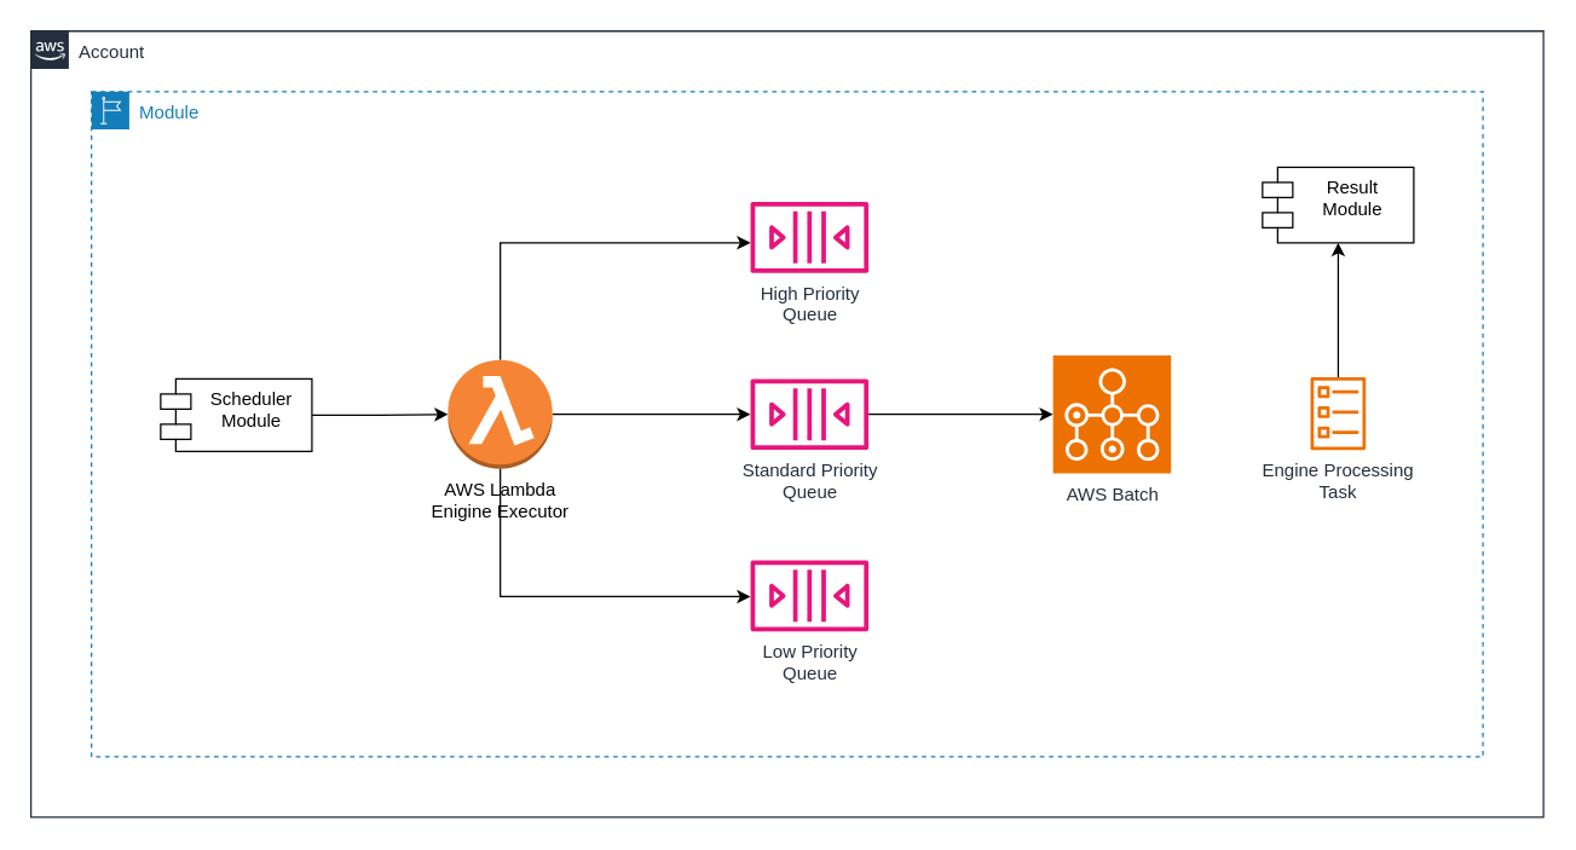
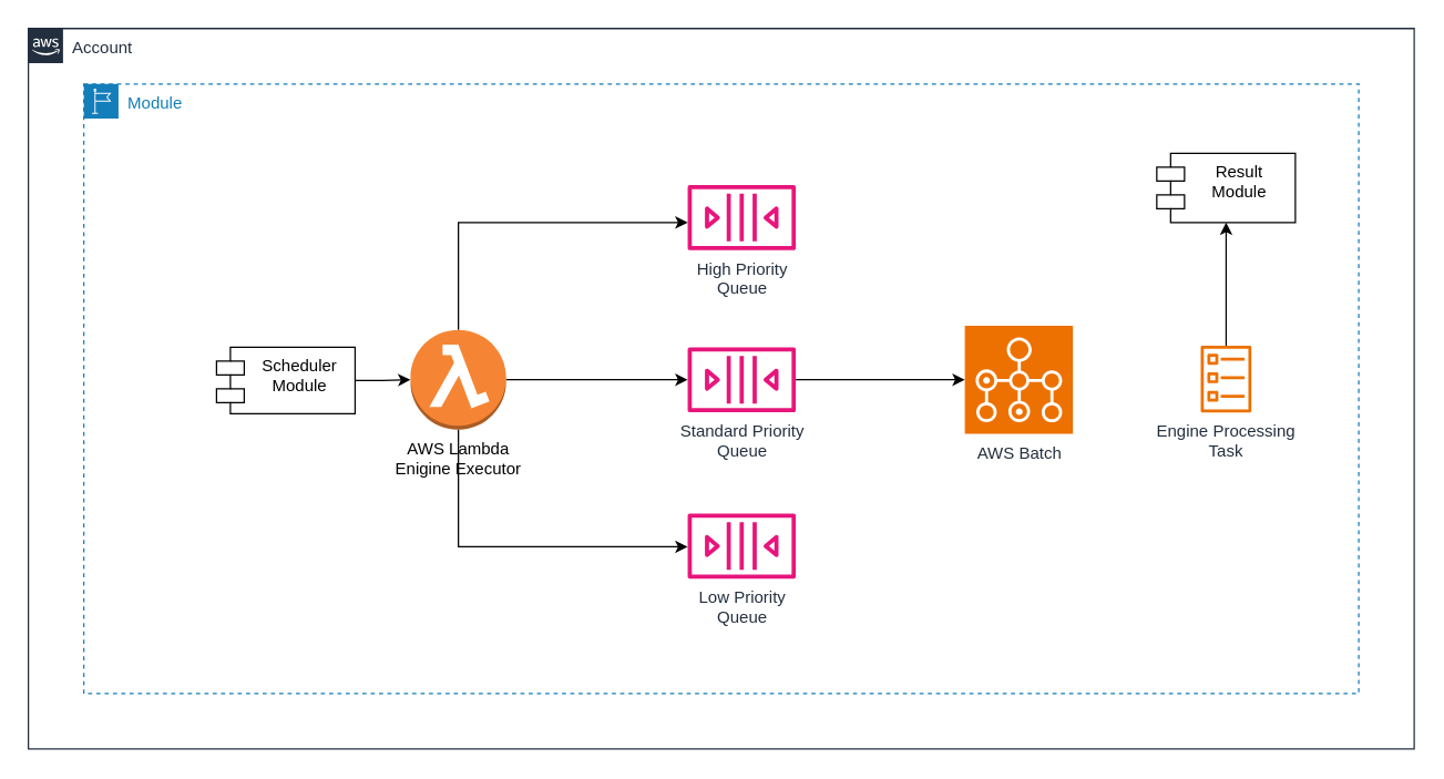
  <mxCell id="0" />
  <mxCell id="1" parent="0" />
  <mxCell id="2" value="Account" style="points=[[0,0],[0.25,0],[0.5,0],[0.75,0],[1,0],[1,0.25],[1,0.5],[1,0.75],[1,1],[0.75,1],[0.5,1],[0.25,1],[0,1],[0,0.75],[0,0.5],[0,0.25]];outlineConnect=0;gradientColor=none;html=1;whiteSpace=wrap;fontSize=12;fontStyle=0;container=1;pointerEvents=0;collapsible=0;recursiveResize=0;shape=mxgraph.aws4.group;grIcon=mxgraph.aws4.group_aws_cloud_alt;strokeColor=#232F3E;fillColor=none;verticalAlign=top;align=left;spacingLeft=30;fontColor=#232F3E;dashed=0;" vertex="1" parent="1"><mxGeometry x="20" y="20" width="1000" height="520" as="geometry" /></mxCell>
  <mxCell id="3" value="Module" style="points=[[0,0],[0.25,0],[0.5,0],[0.75,0],[1,0],[1,0.25],[1,0.5],[1,0.75],[1,1],[0.75,1],[0.5,1],[0.25,1],[0,1],[0,0.75],[0,0.5],[0,0.25]];outlineConnect=0;gradientColor=none;html=1;whiteSpace=wrap;fontSize=12;fontStyle=0;container=1;pointerEvents=0;collapsible=0;recursiveResize=0;shape=mxgraph.aws4.group;grIcon=mxgraph.aws4.group_region;strokeColor=#147EBA;fillColor=none;verticalAlign=top;align=left;spacingLeft=30;fontColor=#147EBA;dashed=1;" vertex="1" parent="2"><mxGeometry x="40" y="40" width="920" height="440" as="geometry" /></mxCell>
  <mxCell id="4" style="edgeStyle=orthogonalEdgeStyle;rounded=0;orthogonalLoop=1;jettySize=auto;html=1;" edge="1" parent="3" source="5" target="9"><mxGeometry relative="1" as="geometry" /></mxCell>
- <mxCell id="5" value="Scheduler&lt;br&gt;Module" style="shape=module;align=left;spacingLeft=20;align=center;verticalAlign=top;whiteSpace=wrap;html=1;" vertex="1" parent="3"><mxGeometry x="45.75" y="190" width="100" height="48" as="geometry" /></mxCell>
+ <mxCell id="5" value="Scheduler&lt;br&gt;Module" style="shape=module;align=left;spacingLeft=20;align=center;verticalAlign=top;whiteSpace=wrap;html=1;" vertex="1" parent="3"><mxGeometry x="95.75" y="190" width="100" height="48" as="geometry" /></mxCell>
  <mxCell id="6" style="edgeStyle=orthogonalEdgeStyle;rounded=0;orthogonalLoop=1;jettySize=auto;html=1;" edge="1" parent="3" source="9" target="14"><mxGeometry relative="1" as="geometry" /></mxCell>
  <mxCell id="7" style="edgeStyle=orthogonalEdgeStyle;rounded=0;orthogonalLoop=1;jettySize=auto;html=1;" edge="1" parent="3" source="9" target="11"><mxGeometry relative="1" as="geometry"><Array as="points"><mxPoint x="270.75" y="100" /></Array></mxGeometry></mxCell>
  <mxCell id="8" style="edgeStyle=orthogonalEdgeStyle;rounded=0;orthogonalLoop=1;jettySize=auto;html=1;" edge="1" parent="3" source="9" target="12"><mxGeometry relative="1" as="geometry"><Array as="points"><mxPoint x="270.75" y="334" /></Array></mxGeometry></mxCell>
  <mxCell id="9" value="AWS Lambda&lt;br&gt;Enigine Executor" style="outlineConnect=0;dashed=0;verticalLabelPosition=bottom;verticalAlign=top;align=center;html=1;shape=mxgraph.aws3.lambda_function;fillColor=#F58534;gradientColor=none;" vertex="1" parent="3"><mxGeometry x="235.75" y="177.5" width="69" height="72" as="geometry" /></mxCell>
  <mxCell id="10" value="AWS Batch" style="sketch=0;points=[[0,0,0],[0.25,0,0],[0.5,0,0],[0.75,0,0],[1,0,0],[0,1,0],[0.25,1,0],[0.5,1,0],[0.75,1,0],[1,1,0],[0,0.25,0],[0,0.5,0],[0,0.75,0],[1,0.25,0],[1,0.5,0],[1,0.75,0]];outlineConnect=0;fontColor=#232F3E;fillColor=#ED7100;strokeColor=#ffffff;dashed=0;verticalLabelPosition=bottom;verticalAlign=top;align=center;html=1;fontSize=12;fontStyle=0;aspect=fixed;shape=mxgraph.aws4.resourceIcon;resIcon=mxgraph.aws4.batch;" vertex="1" parent="3"><mxGeometry x="635.75" y="174.5" width="78" height="78" as="geometry" /></mxCell>
  <mxCell id="11" value="High Priority&lt;br&gt;Queue" style="sketch=0;outlineConnect=0;fontColor=#232F3E;gradientColor=none;fillColor=#E7157B;strokeColor=none;dashed=0;verticalLabelPosition=bottom;verticalAlign=top;align=center;html=1;fontSize=12;fontStyle=0;aspect=fixed;pointerEvents=1;shape=mxgraph.aws4.queue;" vertex="1" parent="3"><mxGeometry x="435.75" y="73" width="78" height="47" as="geometry" /></mxCell>
  <mxCell id="12" value="Low Priority&lt;br&gt;Queue" style="sketch=0;outlineConnect=0;fontColor=#232F3E;gradientColor=none;fillColor=#E7157B;strokeColor=none;dashed=0;verticalLabelPosition=bottom;verticalAlign=top;align=center;html=1;fontSize=12;fontStyle=0;aspect=fixed;pointerEvents=1;shape=mxgraph.aws4.queue;" vertex="1" parent="3"><mxGeometry x="435.75" y="310" width="78" height="47" as="geometry" /></mxCell>
  <mxCell id="13" style="edgeStyle=orthogonalEdgeStyle;rounded=0;orthogonalLoop=1;jettySize=auto;html=1;" edge="1" parent="3" source="14" target="10"><mxGeometry relative="1" as="geometry" /></mxCell>
  <mxCell id="14" value="Standard Priority&lt;br&gt;Queue" style="sketch=0;outlineConnect=0;fontColor=#232F3E;gradientColor=none;fillColor=#E7157B;strokeColor=none;dashed=0;verticalLabelPosition=bottom;verticalAlign=top;align=center;html=1;fontSize=12;fontStyle=0;aspect=fixed;pointerEvents=1;shape=mxgraph.aws4.queue;" vertex="1" parent="3"><mxGeometry x="435.75" y="190" width="78" height="47" as="geometry" /></mxCell>
  <mxCell id="15" style="edgeStyle=orthogonalEdgeStyle;rounded=0;orthogonalLoop=1;jettySize=auto;html=1;" edge="1" parent="3" source="16" target="17"><mxGeometry relative="1" as="geometry" /></mxCell>
  <mxCell id="16" value="Engine Processing&lt;br&gt;Task" style="sketch=0;outlineConnect=0;fontColor=#232F3E;gradientColor=none;fillColor=#ED7100;strokeColor=none;dashed=0;verticalLabelPosition=bottom;verticalAlign=top;align=center;html=1;fontSize=12;fontStyle=0;aspect=fixed;pointerEvents=1;shape=mxgraph.aws4.ecs_task;" vertex="1" parent="3"><mxGeometry x="805.75" y="189" width="37" height="48" as="geometry" /></mxCell>
  <mxCell id="17" value="Result&lt;br&gt;Module" style="shape=module;align=left;spacingLeft=20;align=center;verticalAlign=top;whiteSpace=wrap;html=1;" vertex="1" parent="3"><mxGeometry x="774.25" y="50" width="100" height="50" as="geometry" /></mxCell>
